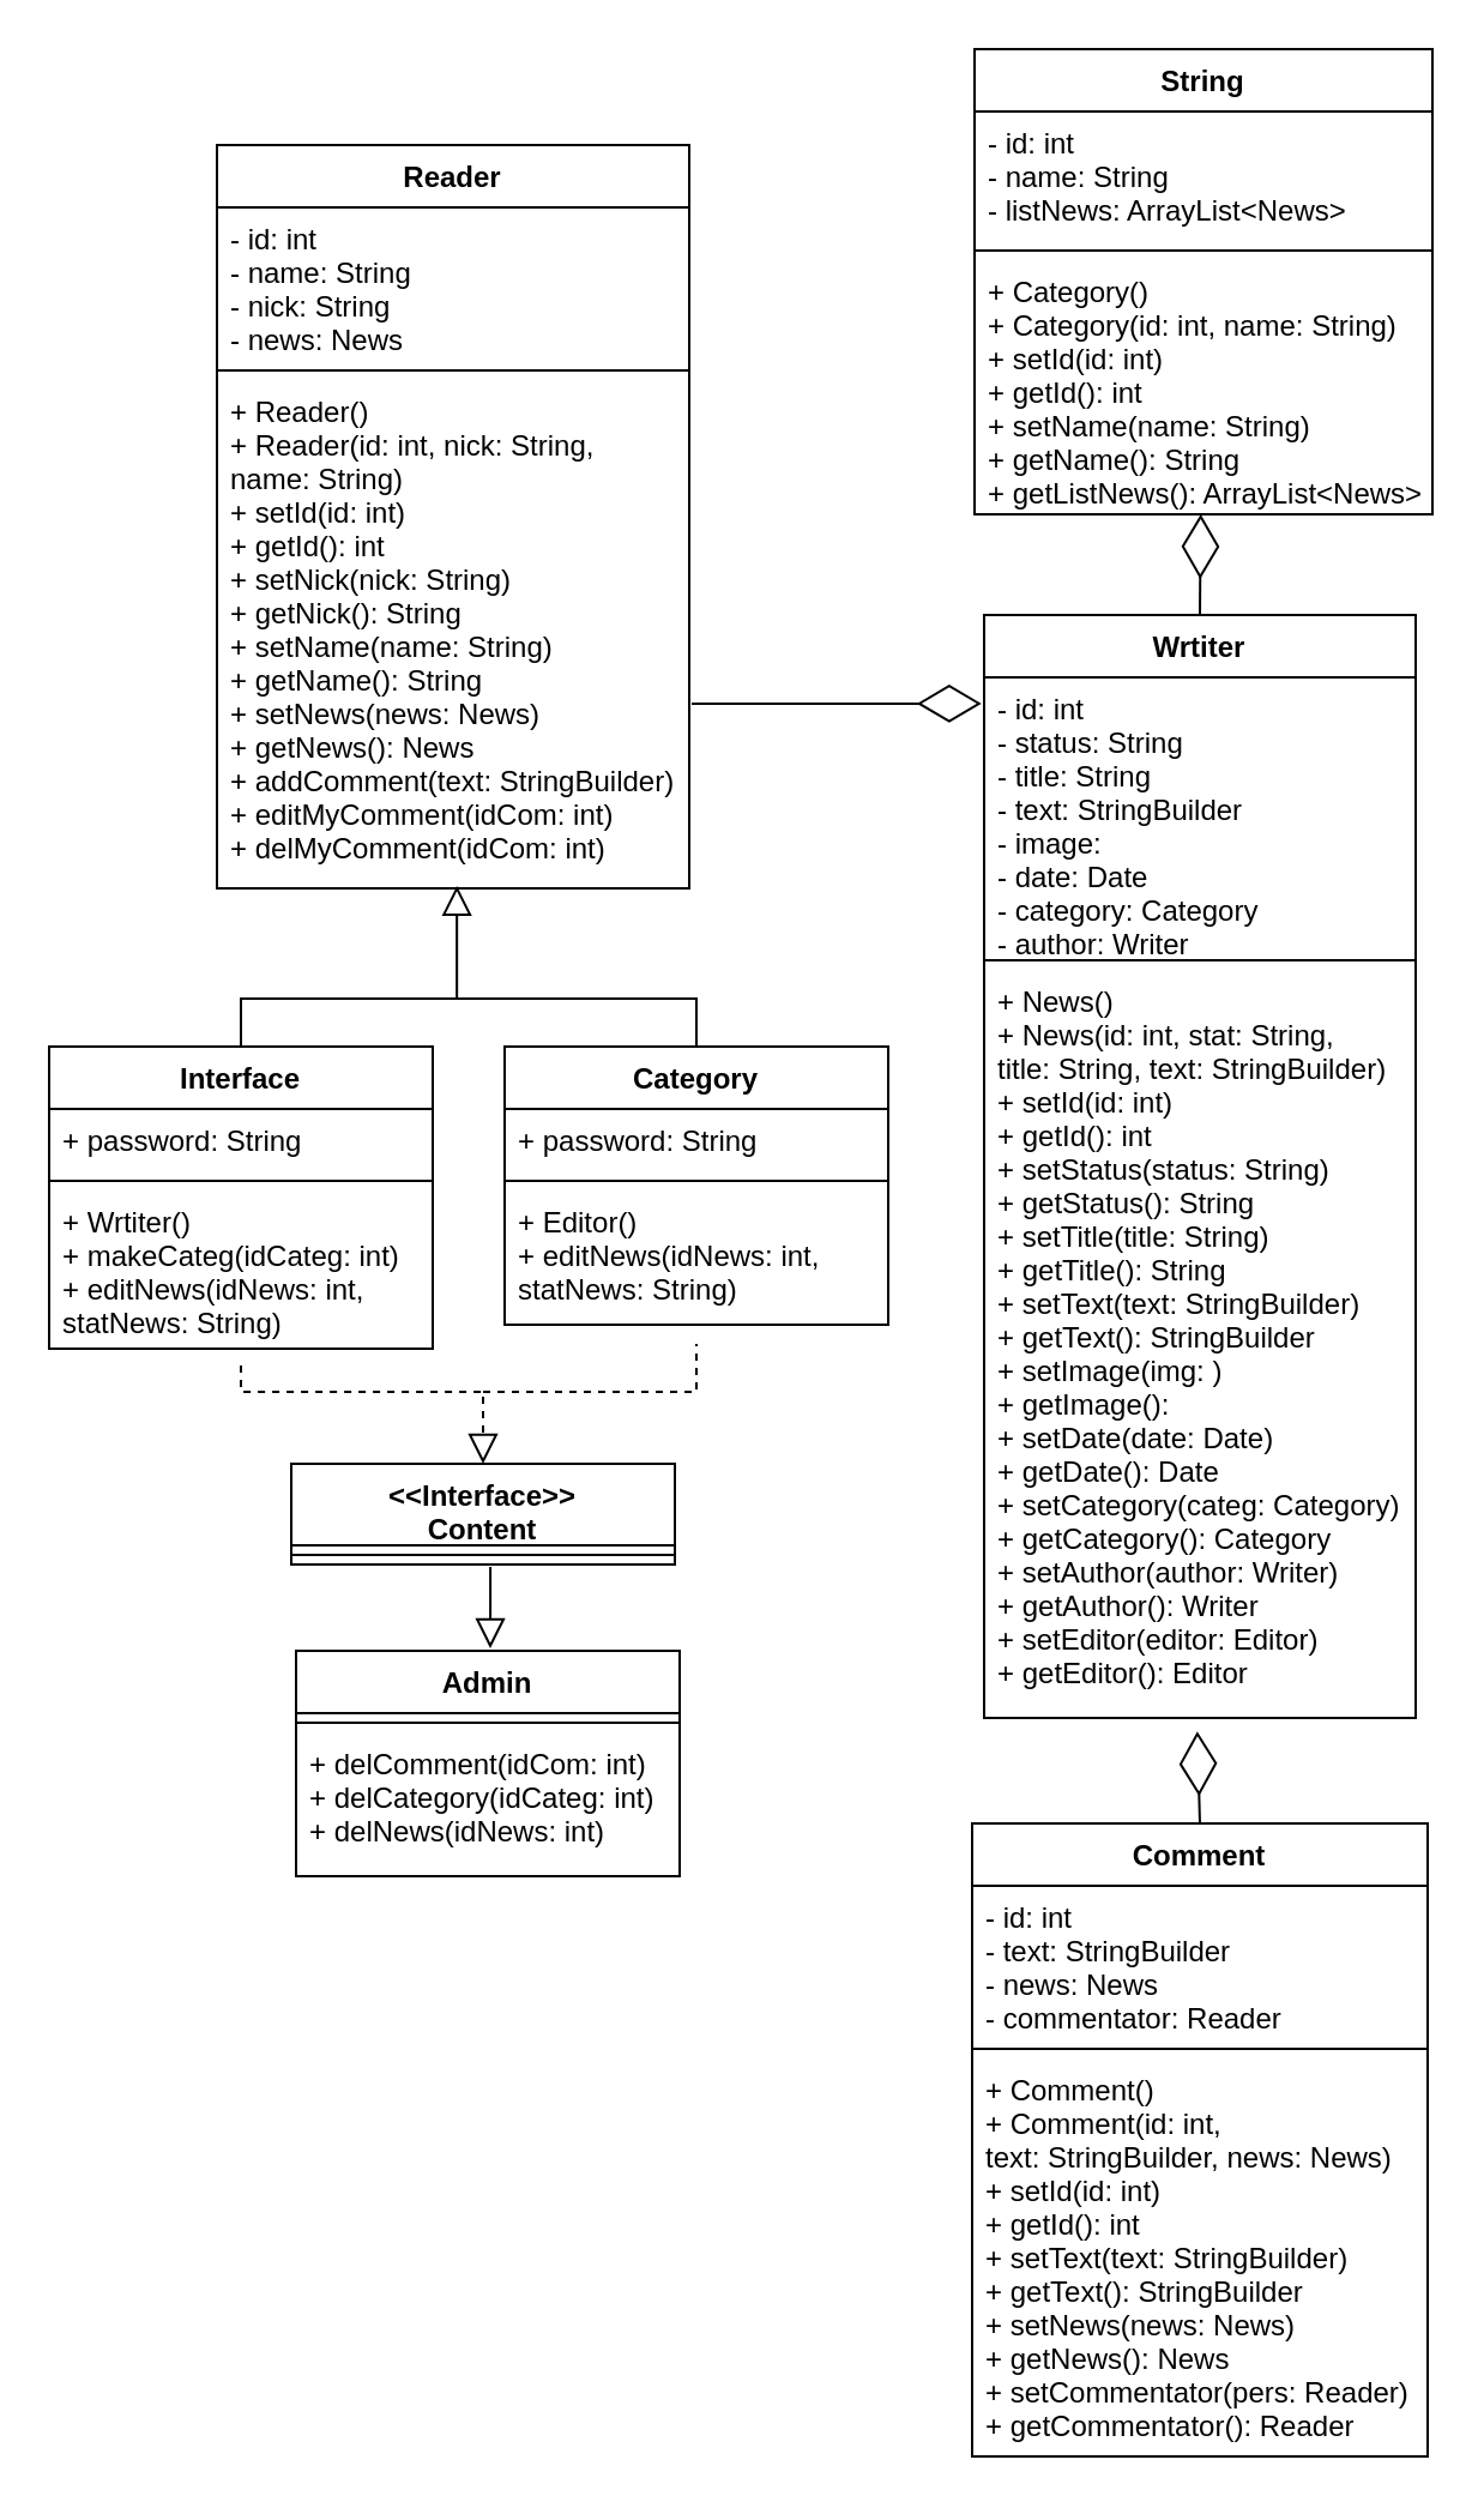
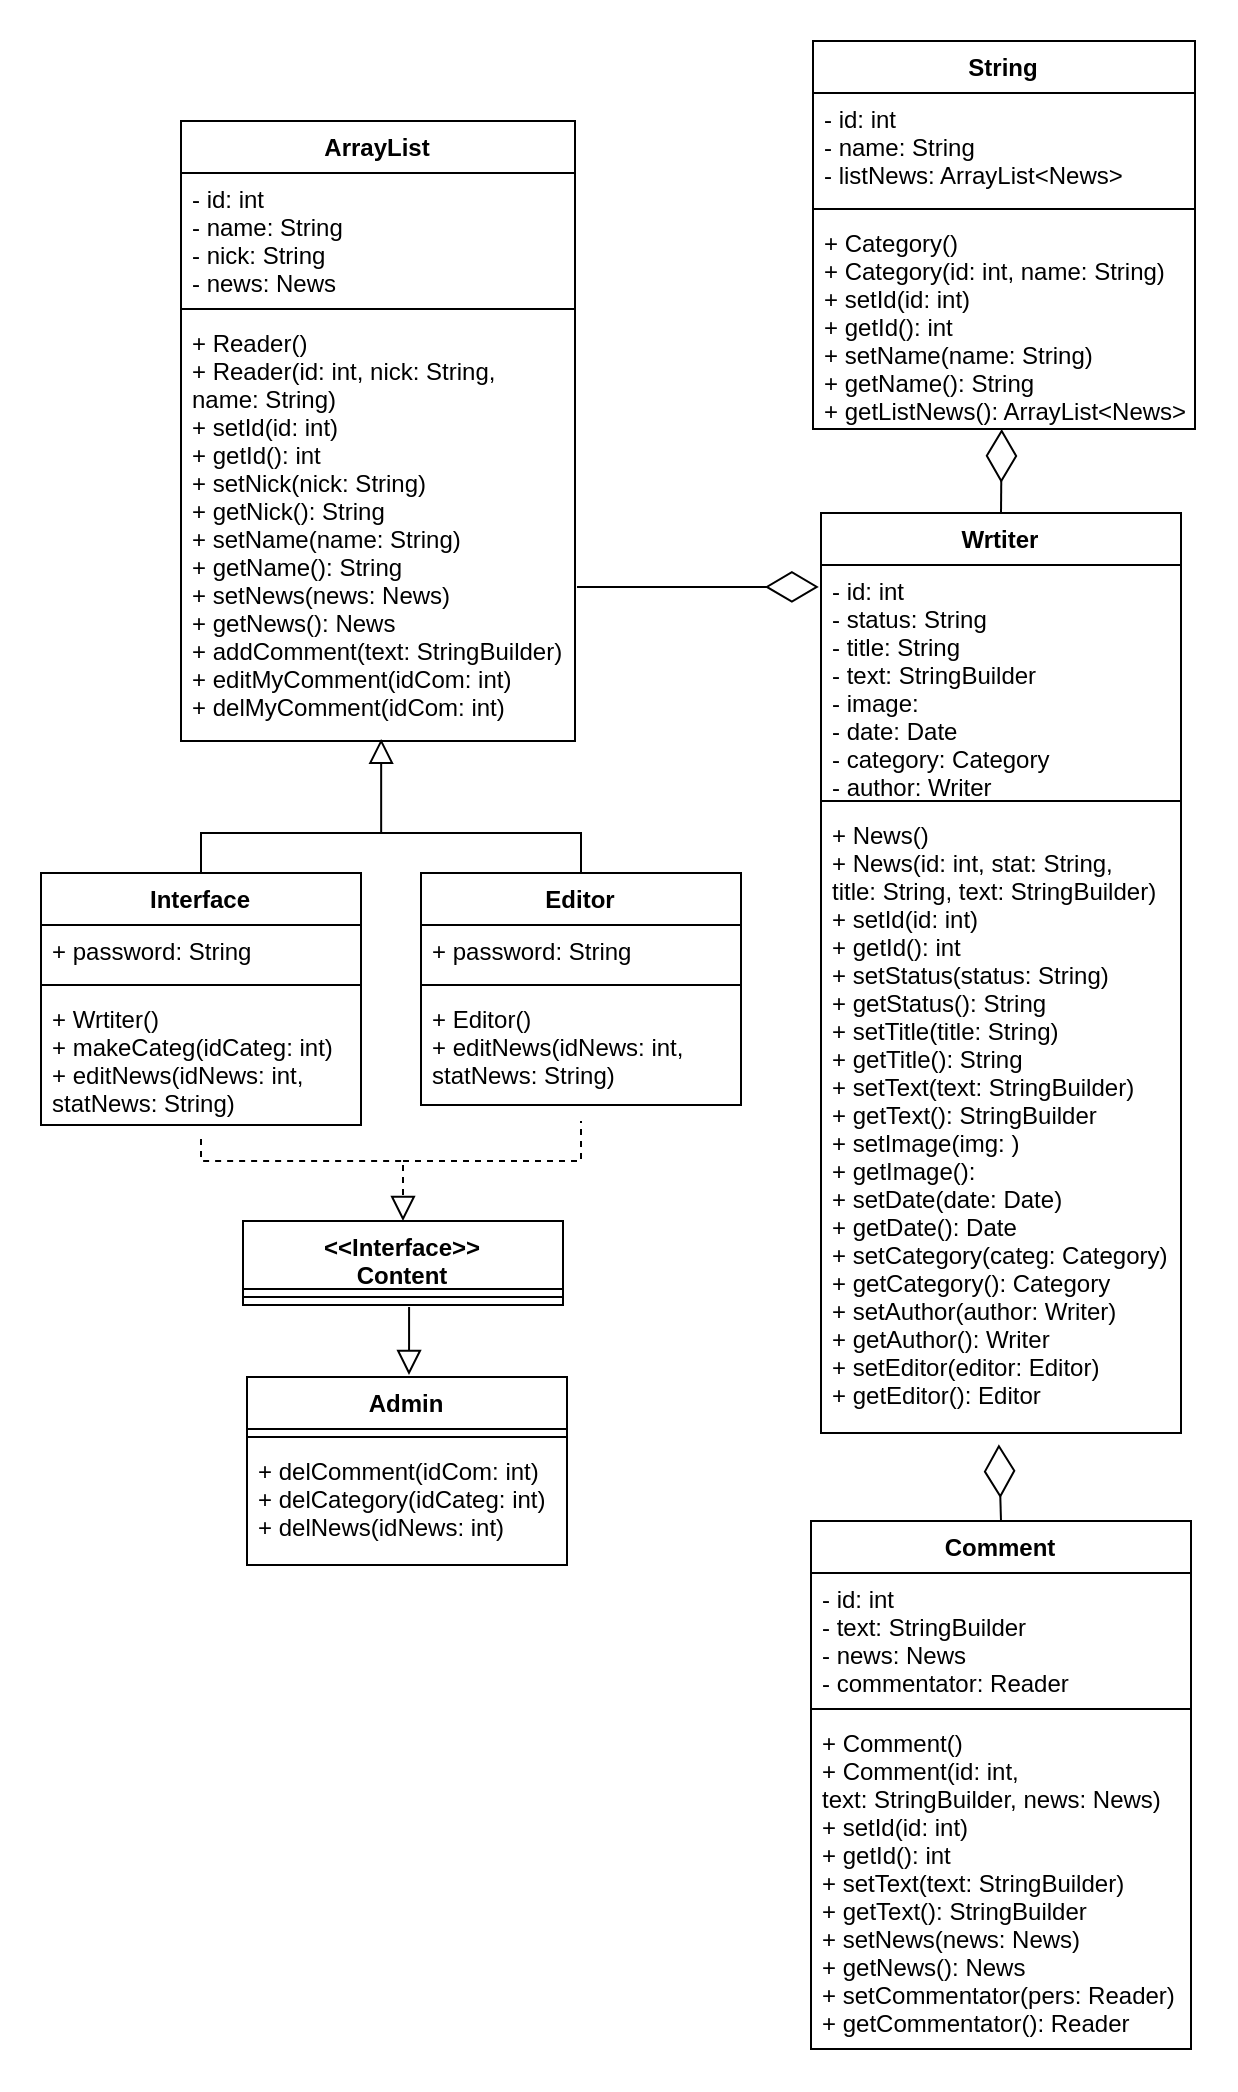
  <mxCell id="0" />
  <mxCell id="1" parent="0" />
  <mxCell id="2" value="Comment" style="swimlane;fontStyle=1;align=center;verticalAlign=top;childLayout=stackLayout;horizontal=1;startSize=26;horizontalStack=0;resizeParent=1;resizeParentMax=0;resizeLast=0;collapsible=1;marginBottom=0;" parent="1" vertex="1"><mxGeometry x="405" y="760" width="190" height="264" as="geometry" /></mxCell>
  <mxCell id="3" value="- id: int&#10;- text: StringBuilder&#10;- news: News&#10;- commentator: Reader" style="text;strokeColor=none;fillColor=none;align=left;verticalAlign=top;spacingLeft=4;spacingRight=4;overflow=hidden;rotatable=0;points=[[0,0.5],[1,0.5]];portConstraint=eastwest;" parent="2" vertex="1"><mxGeometry y="26" width="190" height="64" as="geometry" /></mxCell>
  <mxCell id="4" value="" style="line;strokeWidth=1;fillColor=none;align=left;verticalAlign=middle;spacingTop=-1;spacingLeft=3;spacingRight=3;rotatable=0;labelPosition=right;points=[];portConstraint=eastwest;strokeColor=inherit;" parent="2" vertex="1"><mxGeometry y="90" width="190" height="8" as="geometry" /></mxCell>
  <mxCell id="5" value="+ Comment()&#10;+ Comment(id: int, &#10;text: StringBuilder, news: News)&#10;+ setId(id: int)&#10;+ getId(): int&#10;+ setText(text: StringBuilder)&#10;+ getText(): StringBuilder&#10;+ setNews(news: News)&#10;+ getNews(): News&#10;+ setCommentator(pers: Reader)&#10;+ getCommentator(): Reader " style="text;strokeColor=none;fillColor=none;align=left;verticalAlign=top;spacingLeft=4;spacingRight=4;overflow=hidden;rotatable=0;points=[[0,0.5],[1,0.5]];portConstraint=eastwest;" parent="2" vertex="1"><mxGeometry y="98" width="190" height="166" as="geometry" /></mxCell>
  <mxCell id="6" value="Wrtiter" style="swimlane;fontStyle=1;align=center;verticalAlign=top;childLayout=stackLayout;horizontal=1;startSize=26;horizontalStack=0;resizeParent=1;resizeParentMax=0;resizeLast=0;collapsible=1;marginBottom=0;" parent="1" vertex="1"><mxGeometry x="410" y="256" width="180" height="460" as="geometry" /></mxCell>
  <mxCell id="7" value="- id: int&#10;- status: String&#10;- title: String&#10;- text: StringBuilder&#10;- image: &#10;- date: Date &#10;- category: Category&#10;- author: Writer&#10;- editor: Editor" style="text;strokeColor=none;fillColor=none;align=left;verticalAlign=top;spacingLeft=4;spacingRight=4;overflow=hidden;rotatable=0;points=[[0,0.5],[1,0.5]];portConstraint=eastwest;" parent="6" vertex="1"><mxGeometry y="26" width="180" height="114" as="geometry" /></mxCell>
  <mxCell id="8" value="" style="line;strokeWidth=1;fillColor=none;align=left;verticalAlign=middle;spacingTop=-1;spacingLeft=3;spacingRight=3;rotatable=0;labelPosition=right;points=[];portConstraint=eastwest;strokeColor=inherit;" parent="6" vertex="1"><mxGeometry y="140" width="180" height="8" as="geometry" /></mxCell>
  <mxCell id="9" value="+ News()&#10;+ News(id: int, stat: String, &#10;title: String, text: StringBuilder)&#10;+ setId(id: int)&#10;+ getId(): int&#10;+ setStatus(status: String)&#10;+ getStatus(): String&#10;+ setTitle(title: String)&#10;+ getTitle(): String&#10;+ setText(text: StringBuilder)&#10;+ getText(): StringBuilder&#10;+ setImage(img: )&#10;+ getImage(): &#10;+ setDate(date: Date)&#10;+ getDate(): Date&#10;+ setCategory(categ: Category)&#10;+ getCategory(): Category&#10;+ setAuthor(author: Writer)&#10;+ getAuthor(): Writer&#10;+ setEditor(editor: Editor)&#10;+ getEditor(): Editor" style="text;strokeColor=none;fillColor=none;align=left;verticalAlign=top;spacingLeft=4;spacingRight=4;overflow=hidden;rotatable=0;points=[[0,0.5],[1,0.5]];portConstraint=eastwest;" parent="6" vertex="1"><mxGeometry y="148" width="180" height="312" as="geometry" /></mxCell>
  <mxCell id="10" value="String" style="swimlane;fontStyle=1;align=center;verticalAlign=top;childLayout=stackLayout;horizontal=1;startSize=26;horizontalStack=0;resizeParent=1;resizeParentMax=0;resizeLast=0;collapsible=1;marginBottom=0;" parent="1" vertex="1"><mxGeometry x="406" y="20" width="191" height="194" as="geometry" /></mxCell>
  <mxCell id="11" value="- id: int&#10;- name: String&#10;- listNews: ArrayList&lt;News&gt;" style="text;strokeColor=none;fillColor=none;align=left;verticalAlign=top;spacingLeft=4;spacingRight=4;overflow=hidden;rotatable=0;points=[[0,0.5],[1,0.5]];portConstraint=eastwest;" parent="10" vertex="1"><mxGeometry y="26" width="191" height="54" as="geometry" /></mxCell>
  <mxCell id="12" value="" style="line;strokeWidth=1;fillColor=none;align=left;verticalAlign=middle;spacingTop=-1;spacingLeft=3;spacingRight=3;rotatable=0;labelPosition=right;points=[];portConstraint=eastwest;strokeColor=inherit;" parent="10" vertex="1"><mxGeometry y="80" width="191" height="8" as="geometry" /></mxCell>
  <mxCell id="13" value="+ Category()&#10;+ Category(id: int, name: String)&#10;+ setId(id: int)&#10;+ getId(): int&#10;+ setName(name: String)&#10;+ getName(): String&#10;+ getListNews(): ArrayList&lt;News&gt;" style="text;strokeColor=none;fillColor=none;align=left;verticalAlign=top;spacingLeft=4;spacingRight=4;overflow=hidden;rotatable=0;points=[[0,0.5],[1,0.5]];portConstraint=eastwest;" parent="10" vertex="1"><mxGeometry y="88" width="191" height="106" as="geometry" /></mxCell>
- <mxCell id="14" value="Reader" style="swimlane;fontStyle=1;align=center;verticalAlign=top;childLayout=stackLayout;horizontal=1;startSize=26;horizontalStack=0;resizeParent=1;resizeParentMax=0;resizeLast=0;collapsible=1;marginBottom=0;" parent="1" vertex="1"><mxGeometry x="90" y="60" width="197" height="310" as="geometry"><mxRectangle x="211" y="196" width="80" height="30" as="alternateBounds" /></mxGeometry></mxCell>
+ <mxCell id="14" value="ArrayList" style="swimlane;fontStyle=1;align=center;verticalAlign=top;childLayout=stackLayout;horizontal=1;startSize=26;horizontalStack=0;resizeParent=1;resizeParentMax=0;resizeLast=0;collapsible=1;marginBottom=0;" parent="1" vertex="1"><mxGeometry x="90" y="60" width="197" height="310" as="geometry"><mxRectangle x="211" y="196" width="80" height="30" as="alternateBounds" /></mxGeometry></mxCell>
  <mxCell id="15" value="- id: int&#10;- name: String&#10;- nick: String&#10;- news: News" style="text;strokeColor=none;fillColor=none;align=left;verticalAlign=top;spacingLeft=4;spacingRight=4;overflow=hidden;rotatable=0;points=[[0,0.5],[1,0.5]];portConstraint=eastwest;" parent="14" vertex="1"><mxGeometry y="26" width="197" height="64" as="geometry" /></mxCell>
  <mxCell id="16" value="" style="line;strokeWidth=1;fillColor=none;align=left;verticalAlign=middle;spacingTop=-1;spacingLeft=3;spacingRight=3;rotatable=0;labelPosition=right;points=[];portConstraint=eastwest;strokeColor=inherit;" parent="14" vertex="1"><mxGeometry y="90" width="197" height="8" as="geometry" /></mxCell>
  <mxCell id="17" value="+ Reader()&#10;+ Reader(id: int, nick: String, &#10;name: String)&#10;+ setId(id: int)&#10;+ getId(): int&#10;+ setNick(nick: String)&#10;+ getNick(): String&#10;+ setName(name: String)&#10;+ getName(): String&#10;+ setNews(news: News)&#10;+ getNews(): News&#10;+ addComment(text: StringBuilder)&#10;+ editMyComment(idCom: int)&#10;+ delMyComment(idCom: int)" style="text;strokeColor=none;fillColor=none;align=left;verticalAlign=top;spacingLeft=4;spacingRight=4;overflow=hidden;rotatable=0;points=[[0,0.5],[1,0.5]];portConstraint=eastwest;" parent="14" vertex="1"><mxGeometry y="98" width="197" height="212" as="geometry" /></mxCell>
- <mxCell id="18" value="Category" style="swimlane;fontStyle=1;align=center;verticalAlign=top;childLayout=stackLayout;horizontal=1;startSize=26;horizontalStack=0;resizeParent=1;resizeParentMax=0;resizeLast=0;collapsible=1;marginBottom=0;" parent="1" vertex="1"><mxGeometry x="210" y="436" width="160" height="116" as="geometry" /></mxCell>
+ <mxCell id="18" value="Editor" style="swimlane;fontStyle=1;align=center;verticalAlign=top;childLayout=stackLayout;horizontal=1;startSize=26;horizontalStack=0;resizeParent=1;resizeParentMax=0;resizeLast=0;collapsible=1;marginBottom=0;" parent="1" vertex="1"><mxGeometry x="210" y="436" width="160" height="116" as="geometry" /></mxCell>
  <mxCell id="19" value="+ password: String" style="text;strokeColor=none;fillColor=none;align=left;verticalAlign=top;spacingLeft=4;spacingRight=4;overflow=hidden;rotatable=0;points=[[0,0.5],[1,0.5]];portConstraint=eastwest;" parent="18" vertex="1"><mxGeometry y="26" width="160" height="26" as="geometry" /></mxCell>
  <mxCell id="20" value="" style="line;strokeWidth=1;fillColor=none;align=left;verticalAlign=middle;spacingTop=-1;spacingLeft=3;spacingRight=3;rotatable=0;labelPosition=right;points=[];portConstraint=eastwest;strokeColor=inherit;" parent="18" vertex="1"><mxGeometry y="52" width="160" height="8" as="geometry" /></mxCell>
  <mxCell id="21" value="+ Editor()&#10;+ editNews(idNews: int, &#10;statNews: String)" style="text;strokeColor=none;fillColor=none;align=left;verticalAlign=top;spacingLeft=4;spacingRight=4;overflow=hidden;rotatable=0;points=[[0,0.5],[1,0.5]];portConstraint=eastwest;" parent="18" vertex="1"><mxGeometry y="60" width="160" height="56" as="geometry" /></mxCell>
  <mxCell id="22" value="Interface" style="swimlane;fontStyle=1;align=center;verticalAlign=top;childLayout=stackLayout;horizontal=1;startSize=26;horizontalStack=0;resizeParent=1;resizeParentMax=0;resizeLast=0;collapsible=1;marginBottom=0;" parent="1" vertex="1"><mxGeometry x="20" y="436" width="160" height="126" as="geometry" /></mxCell>
  <mxCell id="23" value="+ password: String" style="text;strokeColor=none;fillColor=none;align=left;verticalAlign=top;spacingLeft=4;spacingRight=4;overflow=hidden;rotatable=0;points=[[0,0.5],[1,0.5]];portConstraint=eastwest;" parent="22" vertex="1"><mxGeometry y="26" width="160" height="26" as="geometry" /></mxCell>
  <mxCell id="24" value="" style="line;strokeWidth=1;fillColor=none;align=left;verticalAlign=middle;spacingTop=-1;spacingLeft=3;spacingRight=3;rotatable=0;labelPosition=right;points=[];portConstraint=eastwest;strokeColor=inherit;" parent="22" vertex="1"><mxGeometry y="52" width="160" height="8" as="geometry" /></mxCell>
  <mxCell id="25" value="+ Wrtiter()&#10;+ makeCateg(idCateg: int)&#10;+ editNews(idNews: int,&#10;statNews: String)&#10;" style="text;strokeColor=none;fillColor=none;align=left;verticalAlign=top;spacingLeft=4;spacingRight=4;overflow=hidden;rotatable=0;points=[[0,0.5],[1,0.5]];portConstraint=eastwest;" parent="22" vertex="1"><mxGeometry y="60" width="160" height="66" as="geometry" /></mxCell>
  <mxCell id="26" value="Admin" style="swimlane;fontStyle=1;align=center;verticalAlign=top;childLayout=stackLayout;horizontal=1;startSize=26;horizontalStack=0;resizeParent=1;resizeParentMax=0;resizeLast=0;collapsible=1;marginBottom=0;" parent="1" vertex="1"><mxGeometry x="123" y="688" width="160" height="94" as="geometry" /></mxCell>
  <mxCell id="27" value="" style="line;strokeWidth=1;fillColor=none;align=left;verticalAlign=middle;spacingTop=-1;spacingLeft=3;spacingRight=3;rotatable=0;labelPosition=right;points=[];portConstraint=eastwest;strokeColor=inherit;" parent="26" vertex="1"><mxGeometry y="26" width="160" height="8" as="geometry" /></mxCell>
  <mxCell id="28" value="+ delComment(idCom: int)&#10;+ delCategory(idCateg: int)&#10;+ delNews(idNews: int)" style="text;strokeColor=none;fillColor=none;align=left;verticalAlign=top;spacingLeft=4;spacingRight=4;overflow=hidden;rotatable=0;points=[[0,0.5],[1,0.5]];portConstraint=eastwest;" parent="26" vertex="1"><mxGeometry y="34" width="160" height="60" as="geometry" /></mxCell>
  <mxCell id="29" value="&lt;&lt;Interface&gt;&gt;&#10;Content" style="swimlane;fontStyle=1;align=center;verticalAlign=top;childLayout=stackLayout;horizontal=1;startSize=34;horizontalStack=0;resizeParent=1;resizeParentMax=0;resizeLast=0;collapsible=1;marginBottom=0;" parent="1" vertex="1"><mxGeometry x="121" y="610" width="160" height="42" as="geometry" /></mxCell>
  <mxCell id="30" value="" style="line;strokeWidth=1;fillColor=none;align=left;verticalAlign=middle;spacingTop=-1;spacingLeft=3;spacingRight=3;rotatable=0;labelPosition=right;points=[];portConstraint=eastwest;strokeColor=inherit;" parent="29" vertex="1"><mxGeometry y="34" width="160" height="8" as="geometry" /></mxCell>
  <mxCell id="31" value="" style="endArrow=block;endSize=10;endFill=0;shadow=0;strokeWidth=1;rounded=0;edgeStyle=elbowEdgeStyle;elbow=vertical;exitX=0.5;exitY=0;exitDx=0;exitDy=0;entryX=0.508;entryY=0.995;entryDx=0;entryDy=0;entryPerimeter=0;" parent="1" source="22" target="17" edge="1"><mxGeometry width="160" relative="1" as="geometry"><mxPoint x="94" y="436" as="sourcePoint" /><mxPoint x="194" y="376" as="targetPoint" /><Array as="points"><mxPoint x="200" y="416" /></Array></mxGeometry></mxCell>
  <mxCell id="32" value="" style="endArrow=block;endSize=10;endFill=0;shadow=0;strokeWidth=1;rounded=0;edgeStyle=elbowEdgeStyle;elbow=vertical;dashed=1;entryX=0.5;entryY=0;entryDx=0;entryDy=0;exitX=0.5;exitY=1.107;exitDx=0;exitDy=0;exitPerimeter=0;" parent="1" source="25" target="29" edge="1"><mxGeometry width="160" relative="1" as="geometry"><mxPoint x="100" y="550" as="sourcePoint" /><mxPoint x="200" y="610" as="targetPoint" /><Array as="points"><mxPoint x="170" y="580" /></Array></mxGeometry></mxCell>
  <mxCell id="33" value="" style="endArrow=none;html=1;rounded=0;entryX=0.5;entryY=0;entryDx=0;entryDy=0;" parent="1" target="18" edge="1"><mxGeometry width="50" height="50" relative="1" as="geometry"><mxPoint x="190" y="416" as="sourcePoint" /><mxPoint x="320" y="406" as="targetPoint" /><Array as="points"><mxPoint x="290" y="416" /></Array></mxGeometry></mxCell>
  <mxCell id="34" value="" style="endArrow=none;html=1;rounded=0;dashed=1;entryX=0.5;entryY=1.143;entryDx=0;entryDy=0;entryPerimeter=0;" parent="1" target="21" edge="1"><mxGeometry width="50" height="50" relative="1" as="geometry"><mxPoint x="201" y="580" as="sourcePoint" /><mxPoint x="290" y="586" as="targetPoint" /><Array as="points"><mxPoint x="290" y="580" /></Array></mxGeometry></mxCell>
  <mxCell id="35" value="" style="endArrow=block;endSize=10;endFill=0;shadow=0;strokeWidth=1;rounded=0;edgeStyle=elbowEdgeStyle;elbow=vertical;exitX=0.519;exitY=1.115;exitDx=0;exitDy=0;exitPerimeter=0;" parent="1" edge="1"><mxGeometry width="160" relative="1" as="geometry"><mxPoint x="204.04" y="652.99" as="sourcePoint" /><mxPoint x="204" y="687" as="targetPoint" /><Array as="points" /></mxGeometry></mxCell>
  <mxCell id="36" value="" style="endArrow=diamondThin;endFill=0;endSize=24;html=1;rounded=0;exitX=1.005;exitY=0.637;exitDx=0;exitDy=0;entryX=-0.006;entryY=0.096;entryDx=0;entryDy=0;exitPerimeter=0;entryPerimeter=0;" parent="1" source="17" target="7" edge="1"><mxGeometry width="160" relative="1" as="geometry"><mxPoint x="270" y="348.5" as="sourcePoint" /><mxPoint x="380" y="281" as="targetPoint" /></mxGeometry></mxCell>
  <mxCell id="37" value="" style="endArrow=diamondThin;endFill=0;endSize=24;html=1;rounded=0;entryX=0.494;entryY=1;entryDx=0;entryDy=0;entryPerimeter=0;exitX=0.5;exitY=0;exitDx=0;exitDy=0;" parent="1" source="6" target="13" edge="1"><mxGeometry width="160" relative="1" as="geometry"><mxPoint x="220" y="261" as="sourcePoint" /><mxPoint x="380" y="261" as="targetPoint" /></mxGeometry></mxCell>
  <mxCell id="38" value="" style="endArrow=diamondThin;endFill=0;endSize=24;html=1;rounded=0;exitX=0.5;exitY=0;exitDx=0;exitDy=0;entryX=0.494;entryY=1.018;entryDx=0;entryDy=0;entryPerimeter=0;" parent="1" source="2" target="9" edge="1"><mxGeometry width="160" relative="1" as="geometry"><mxPoint x="488" y="460" as="sourcePoint" /><mxPoint x="490" y="570" as="targetPoint" /></mxGeometry></mxCell>
